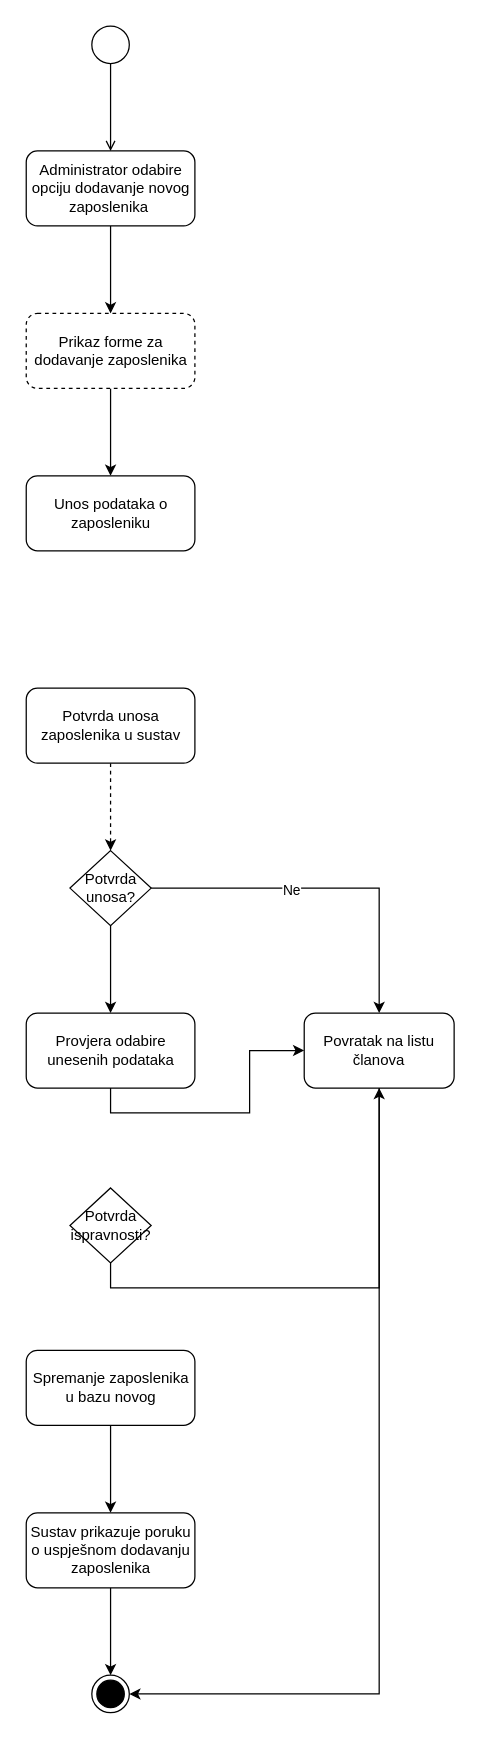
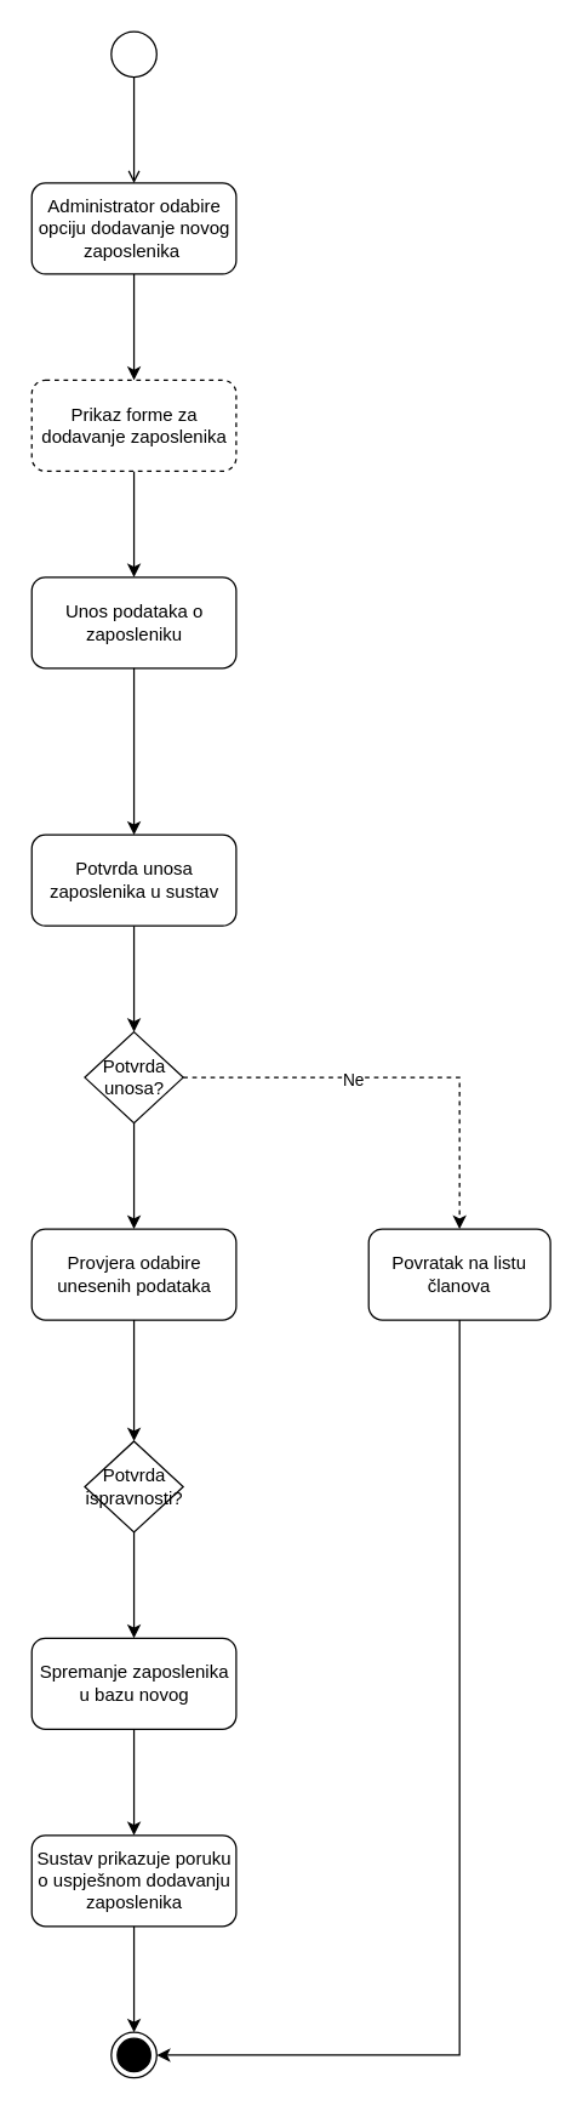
  <mxCell id="0" />
  <mxCell id="1" parent="0" />
  <mxCell id="2" value="" style="ellipse;html=1;" parent="1" vertex="1"><mxGeometry x="73" y="20" width="30" height="30" as="geometry" /></mxCell>
  <mxCell id="3" value="" style="endArrow=open;html=1;rounded=0;align=center;verticalAlign=top;endFill=0;labelBackgroundColor=none;endSize=6;entryX=0.5;entryY=0;entryDx=0;entryDy=0;" parent="1" source="2" target="5" edge="1"><mxGeometry relative="1" as="geometry"><mxPoint x="88" y="110" as="targetPoint" /></mxGeometry></mxCell>
  <mxCell id="4" style="edgeStyle=orthogonalEdgeStyle;rounded=0;orthogonalLoop=1;jettySize=auto;html=1;exitX=0.5;exitY=1;exitDx=0;exitDy=0;entryX=0.5;entryY=0;entryDx=0;entryDy=0;" parent="1" source="5" target="7" edge="1"><mxGeometry relative="1" as="geometry"><mxPoint x="88" y="250" as="targetPoint" /></mxGeometry></mxCell>
  <mxCell id="5" value="Administrator odabire opciju dodavanje novog zaposlenika&amp;nbsp;" style="rounded=1;whiteSpace=wrap;html=1;" parent="1" vertex="1"><mxGeometry x="20.5" y="120" width="135" height="60" as="geometry" /></mxCell>
  <mxCell id="6" style="edgeStyle=orthogonalEdgeStyle;rounded=0;orthogonalLoop=1;jettySize=auto;html=1;exitX=0.5;exitY=1;exitDx=0;exitDy=0;entryX=0.5;entryY=0;entryDx=0;entryDy=0;" parent="1" source="7" target="8" edge="1"><mxGeometry relative="1" as="geometry" /></mxCell>
  <mxCell id="7" value="Prikaz forme za dodavanje zaposlenika" style="rounded=1;whiteSpace=wrap;html=1;dashed=1;" parent="1" vertex="1"><mxGeometry x="20.5" y="250" width="135" height="60" as="geometry" /></mxCell>
  <mxCell id="8" value="Unos podataka o zaposleniku" style="rounded=1;whiteSpace=wrap;html=1;" parent="1" vertex="1"><mxGeometry x="20.5" y="380" width="135" height="60" as="geometry" /></mxCell>
- <mxCell id="10" style="edgeStyle=orthogonalEdgeStyle;rounded=0;orthogonalLoop=1;jettySize=auto;html=1;exitX=0.5;exitY=1;exitDx=0;exitDy=0;entryX=0.5;entryY=0;entryDx=0;entryDy=0;dashed=1;" parent="1" source="11" target="15" edge="1"><mxGeometry relative="1" as="geometry" /></mxCell>
+ <mxCell id="9" style="edgeStyle=orthogonalEdgeStyle;rounded=0;orthogonalLoop=1;jettySize=auto;html=1;exitX=0.5;exitY=1;exitDx=0;exitDy=0;entryX=0.5;entryY=0;entryDx=0;entryDy=0;" parent="1" source="8" target="11" edge="1"><mxGeometry relative="1" as="geometry"><mxPoint x="88" y="570" as="sourcePoint" /></mxGeometry></mxCell>
+ <mxCell id="10" style="edgeStyle=orthogonalEdgeStyle;rounded=0;orthogonalLoop=1;jettySize=auto;html=1;exitX=0.5;exitY=1;exitDx=0;exitDy=0;entryX=0.5;entryY=0;entryDx=0;entryDy=0;" parent="1" source="11" target="15" edge="1"><mxGeometry relative="1" as="geometry" /></mxCell>
  <mxCell id="11" value="Potvrda unosa zaposlenika u sustav" style="rounded=1;whiteSpace=wrap;html=1;" parent="1" vertex="1"><mxGeometry x="20.5" y="550" width="135" height="60" as="geometry" /></mxCell>
- <mxCell id="12" style="edgeStyle=orthogonalEdgeStyle;rounded=0;orthogonalLoop=1;jettySize=auto;html=1;exitX=1;exitY=0.5;exitDx=0;exitDy=0;" parent="1" source="15" target="17" edge="1"><mxGeometry relative="1" as="geometry" /></mxCell>
+ <mxCell id="12" style="edgeStyle=orthogonalEdgeStyle;rounded=0;orthogonalLoop=1;jettySize=auto;html=1;exitX=1;exitY=0.5;exitDx=0;exitDy=0;dashed=1;" parent="1" source="15" target="17" edge="1"><mxGeometry relative="1" as="geometry" /></mxCell>
  <mxCell id="13" value="Ne" style="edgeLabel;html=1;align=center;verticalAlign=middle;resizable=0;points=[];" parent="12" vertex="1" connectable="0"><mxGeometry x="-0.205" y="-1" relative="1" as="geometry"><mxPoint as="offset" /></mxGeometry></mxCell>
  <mxCell id="14" style="edgeStyle=orthogonalEdgeStyle;rounded=0;orthogonalLoop=1;jettySize=auto;html=1;exitX=0.5;exitY=1;exitDx=0;exitDy=0;" parent="1" source="15" target="20" edge="1"><mxGeometry relative="1" as="geometry" /></mxCell>
  <mxCell id="15" value="Potvrda unosa?" style="rhombus;whiteSpace=wrap;html=1;" parent="1" vertex="1"><mxGeometry x="55.5" y="680" width="65" height="60" as="geometry" /></mxCell>
  <mxCell id="16" style="edgeStyle=orthogonalEdgeStyle;rounded=0;orthogonalLoop=1;jettySize=auto;html=1;exitX=0.5;exitY=1;exitDx=0;exitDy=0;" parent="1" source="17" target="18" edge="1"><mxGeometry relative="1" as="geometry"><Array as="points"><mxPoint x="303" y="1355" /></Array></mxGeometry></mxCell>
  <mxCell id="17" value="Povratak na listu članova" style="rounded=1;whiteSpace=wrap;html=1;" parent="1" vertex="1"><mxGeometry x="243" y="810" width="120" height="60" as="geometry" /></mxCell>
  <mxCell id="18" value="" style="ellipse;html=1;shape=endState;fillColor=strokeColor;" parent="1" vertex="1"><mxGeometry x="73" y="1340" width="30" height="30" as="geometry" /></mxCell>
- <mxCell id="19" style="edgeStyle=orthogonalEdgeStyle;rounded=0;orthogonalLoop=1;jettySize=auto;html=1;exitX=0.5;exitY=1;exitDx=0;exitDy=0;" parent="1" source="20" target="17" edge="1"><mxGeometry relative="1" as="geometry" /></mxCell>
+ <mxCell id="19" style="edgeStyle=orthogonalEdgeStyle;rounded=0;orthogonalLoop=1;jettySize=auto;html=1;exitX=0.5;exitY=1;exitDx=0;exitDy=0;" parent="1" source="20" target="22" edge="1"><mxGeometry relative="1" as="geometry" /></mxCell>
  <mxCell id="20" value="Provjera odabire unesenih podataka" style="rounded=1;whiteSpace=wrap;html=1;" parent="1" vertex="1"><mxGeometry x="20.5" y="810" width="135" height="60" as="geometry" /></mxCell>
- <mxCell id="21" style="edgeStyle=orthogonalEdgeStyle;rounded=0;orthogonalLoop=1;jettySize=auto;html=1;exitX=0.5;exitY=1;exitDx=0;exitDy=0;" parent="1" source="22" target="17" edge="1"><mxGeometry relative="1" as="geometry" /></mxCell>
+ <mxCell id="21" style="edgeStyle=orthogonalEdgeStyle;rounded=0;orthogonalLoop=1;jettySize=auto;html=1;exitX=0.5;exitY=1;exitDx=0;exitDy=0;entryX=0.5;entryY=0;entryDx=0;entryDy=0;" parent="1" source="22" target="24" edge="1"><mxGeometry relative="1" as="geometry" /></mxCell>
  <mxCell id="22" value="Potvrda ispravnosti?" style="rhombus;whiteSpace=wrap;html=1;" parent="1" vertex="1"><mxGeometry x="55.5" y="950" width="65" height="60" as="geometry" /></mxCell>
  <mxCell id="23" style="edgeStyle=orthogonalEdgeStyle;rounded=0;orthogonalLoop=1;jettySize=auto;html=1;exitX=0.5;exitY=1;exitDx=0;exitDy=0;entryX=0.5;entryY=0;entryDx=0;entryDy=0;" parent="1" source="24" target="26" edge="1"><mxGeometry relative="1" as="geometry" /></mxCell>
  <mxCell id="24" value="Spremanje zaposlenika u bazu novog" style="rounded=1;whiteSpace=wrap;html=1;" parent="1" vertex="1"><mxGeometry x="20.5" y="1080" width="135" height="60" as="geometry" /></mxCell>
  <mxCell id="25" style="edgeStyle=orthogonalEdgeStyle;rounded=0;orthogonalLoop=1;jettySize=auto;html=1;exitX=0.5;exitY=1;exitDx=0;exitDy=0;entryX=0.5;entryY=0;entryDx=0;entryDy=0;" parent="1" source="26" target="18" edge="1"><mxGeometry relative="1" as="geometry" /></mxCell>
  <mxCell id="26" value="Sustav prikazuje poruku o uspješnom dodavanju zaposlenika" style="rounded=1;whiteSpace=wrap;html=1;" parent="1" vertex="1"><mxGeometry x="20.5" y="1210" width="135" height="60" as="geometry" /></mxCell>
